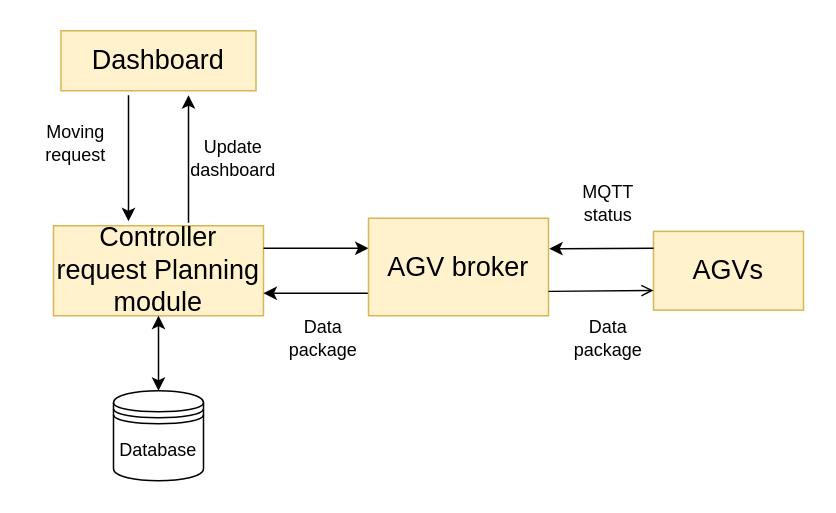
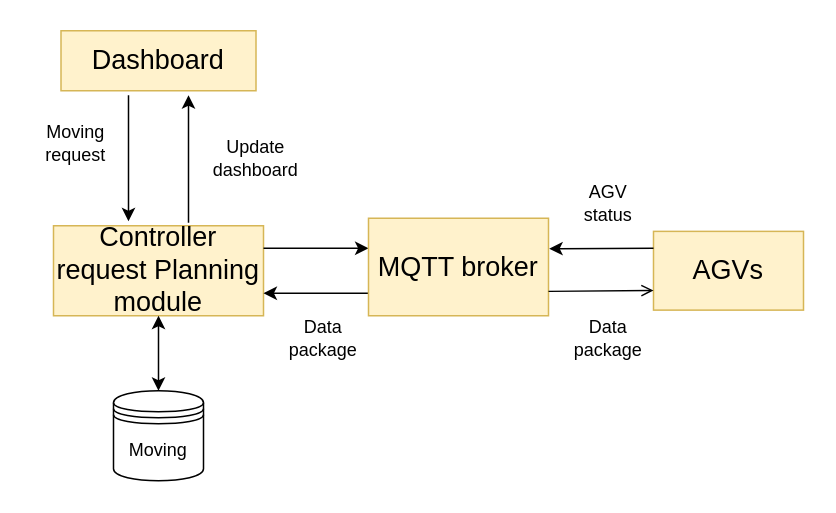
  <mxCell id="0" />
  <mxCell id="1" parent="0" />
  <mxCell id="2" value="&lt;font style=&quot;font-size: 18px&quot;&gt;Dashboard&lt;/font&gt;" style="text;html=1;strokeColor=#d6b656;fillColor=#fff2cc;align=center;verticalAlign=middle;whiteSpace=wrap;rounded=0;" parent="1" vertex="1"><mxGeometry x="40" y="20" width="130" height="40" as="geometry" /></mxCell>
  <mxCell id="3" value="&lt;font style=&quot;font-size: 18px&quot;&gt;Controller request Planning module&lt;/font&gt;" style="text;html=1;strokeColor=#d6b656;fillColor=#fff2cc;align=center;verticalAlign=middle;whiteSpace=wrap;rounded=0;" parent="1" vertex="1"><mxGeometry x="35" y="150" width="140" height="60" as="geometry" /></mxCell>
  <mxCell id="4" value="" style="endArrow=classic;html=1;" parent="1" edge="1"><mxGeometry width="50" height="50" relative="1" as="geometry"><mxPoint x="85" y="63" as="sourcePoint" /><mxPoint x="85" y="147" as="targetPoint" /></mxGeometry></mxCell>
  <mxCell id="5" value="" style="endArrow=classic;html=1;" parent="1" edge="1"><mxGeometry width="50" height="50" relative="1" as="geometry"><mxPoint x="125" y="148" as="sourcePoint" /><mxPoint x="125" y="63" as="targetPoint" /><Array as="points"><mxPoint x="125" y="120" /></Array></mxGeometry></mxCell>
  <mxCell id="6" value="Moving request" style="text;html=1;strokeColor=none;fillColor=none;align=center;verticalAlign=middle;whiteSpace=wrap;rounded=0;" parent="1" vertex="1"><mxGeometry x="20" y="70" width="60" height="50" as="geometry" /></mxCell>
- <mxCell id="7" value="Update dashboard" style="text;html=1;strokeColor=none;fillColor=none;align=center;verticalAlign=middle;whiteSpace=wrap;rounded=0;" parent="1" vertex="1"><mxGeometry x="125" y="80" width="60" height="50" as="geometry" /></mxCell>
+ <mxCell id="7" value="Update dashboard" style="text;html=1;strokeColor=none;fillColor=none;align=center;verticalAlign=middle;whiteSpace=wrap;rounded=0;" parent="1" vertex="1"><mxGeometry x="140" y="80" width="60" height="50" as="geometry" /></mxCell>
  <mxCell id="8" value="" style="endArrow=classic;html=1;exitX=1;exitY=0.25;exitDx=0;exitDy=0;" parent="1" source="3" edge="1"><mxGeometry width="50" height="50" relative="1" as="geometry"><mxPoint x="355" y="390" as="sourcePoint" /><mxPoint x="245" y="165" as="targetPoint" /></mxGeometry></mxCell>
  <mxCell id="9" value="" style="endArrow=classic;html=1;entryX=1;entryY=0.75;entryDx=0;entryDy=0;" parent="1" target="3" edge="1"><mxGeometry width="50" height="50" relative="1" as="geometry"><mxPoint x="245" y="195" as="sourcePoint" /><mxPoint x="405" y="340" as="targetPoint" /><Array as="points"><mxPoint x="225" y="195" /></Array></mxGeometry></mxCell>
  <mxCell id="10" value="Data package" style="text;html=1;strokeColor=none;fillColor=none;align=center;verticalAlign=middle;whiteSpace=wrap;rounded=0;" parent="1" vertex="1"><mxGeometry x="185" y="200" width="60" height="50" as="geometry" /></mxCell>
- <mxCell id="11" value="&lt;font style=&quot;font-size: 18px&quot;&gt;AGV broker&lt;/font&gt;" style="text;html=1;strokeColor=#d6b656;fillColor=#fff2cc;align=center;verticalAlign=middle;whiteSpace=wrap;rounded=0;" parent="1" vertex="1"><mxGeometry x="245" y="145" width="120" height="65" as="geometry" /></mxCell>
+ <mxCell id="11" value="&lt;font style=&quot;font-size: 18px&quot;&gt;MQTT broker&lt;/font&gt;" style="text;html=1;strokeColor=#d6b656;fillColor=#fff2cc;align=center;verticalAlign=middle;whiteSpace=wrap;rounded=0;" parent="1" vertex="1"><mxGeometry x="245" y="145" width="120" height="65" as="geometry" /></mxCell>
  <mxCell id="12" value="Data package" style="text;html=1;strokeColor=none;fillColor=none;align=center;verticalAlign=middle;whiteSpace=wrap;rounded=0;" parent="1" vertex="1"><mxGeometry x="375" y="200" width="60" height="50" as="geometry" /></mxCell>
  <mxCell id="13" value="&lt;font style=&quot;font-size: 18px&quot;&gt;AGVs&lt;/font&gt;" style="text;html=1;strokeColor=#d6b656;fillColor=#fff2cc;align=center;verticalAlign=middle;whiteSpace=wrap;rounded=0;" parent="1" vertex="1"><mxGeometry x="435" y="153.75" width="100" height="52.5" as="geometry" /></mxCell>
- <mxCell id="14" value="MQTT status" style="text;html=1;strokeColor=none;fillColor=none;align=center;verticalAlign=middle;whiteSpace=wrap;rounded=0;" parent="1" vertex="1"><mxGeometry x="375" y="110" width="60" height="50" as="geometry" /></mxCell>
+ <mxCell id="14" value="AGV status" style="text;html=1;strokeColor=none;fillColor=none;align=center;verticalAlign=middle;whiteSpace=wrap;rounded=0;" parent="1" vertex="1"><mxGeometry x="375" y="110" width="60" height="50" as="geometry" /></mxCell>
  <mxCell id="15" value="" style="endArrow=classic;html=1;entryX=1.004;entryY=0.312;entryDx=0;entryDy=0;entryPerimeter=0;" parent="1" target="11" edge="1"><mxGeometry width="50" height="50" relative="1" as="geometry"><mxPoint x="435" y="165" as="sourcePoint" /><mxPoint x="405" y="310" as="targetPoint" /></mxGeometry></mxCell>
  <mxCell id="16" value="" style="endArrow=open;html=1;exitX=1;exitY=0.75;exitDx=0;exitDy=0;entryX=0;entryY=0.75;entryDx=0;entryDy=0;" parent="1" source="11" target="13" edge="1"><mxGeometry width="50" height="50" relative="1" as="geometry"><mxPoint x="355" y="360" as="sourcePoint" /><mxPoint x="405" y="310" as="targetPoint" /></mxGeometry></mxCell>
  <mxCell id="17" value="" style="endArrow=classic;startArrow=classic;html=1;entryX=0.5;entryY=1;entryDx=0;entryDy=0;" edge="1" parent="1" target="3"><mxGeometry width="50" height="50" relative="1" as="geometry"><mxPoint x="105" y="260" as="sourcePoint" /><mxPoint x="175" y="310" as="targetPoint" /></mxGeometry></mxCell>
- <mxCell id="18" value="Database" style="shape=datastore;whiteSpace=wrap;html=1;" vertex="1" parent="1"><mxGeometry x="75" y="260" width="60" height="60" as="geometry" /></mxCell>
+ <mxCell id="18" value="Moving" style="shape=datastore;whiteSpace=wrap;html=1;" vertex="1" parent="1"><mxGeometry x="75" y="260" width="60" height="60" as="geometry" /></mxCell>
